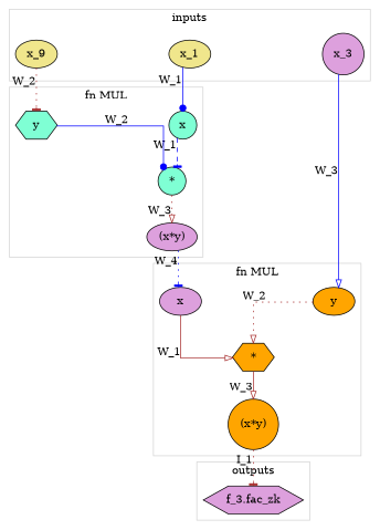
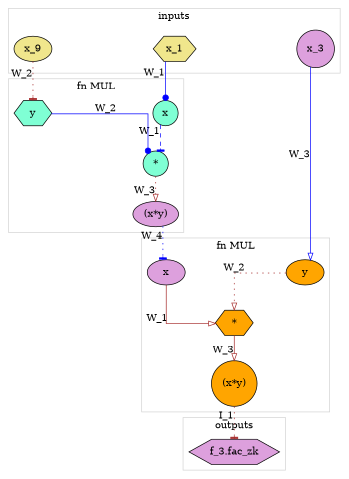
  digraph {
    forcelabels=true
    nodesep=2.0
    splines=ortho
    node [fillcolor=plum shape=ellipse style=filled]
    edge [arrowhead=onormal color=brown style=solid xlabel=W_1]
    n1 [label=x]
    n2 [fillcolor=orange label="*" shape=hexagon]
    n3 [fillcolor=orange label="(x*y)" shape=circle]
    n4 [fillcolor=orange label=y]
    n5 [label="f_3.fac_zk" shape=hexagon]
-   n6 [fillcolor=khaki label=x_1]
+   n6 [fillcolor=khaki label=x_1 shape=hexagon]
    n7 [fillcolor=khaki label=x_9]
    n8 [label=x_3 shape=circle]
    n9 [fillcolor=aquamarine label=x shape=circle]
    n10 [fillcolor=aquamarine label="*" shape=circle]
    n11 [label="(x*y)"]
    n12 [fillcolor=aquamarine label=y shape=hexagon]
    subgraph cluster_1 {
      color=lightgray
      label="fn MUL"
      n1
      n2
      n3
      n4
    }
    subgraph cluster_2 {
      color=lightgray
      label=outputs
      n5
    }
    subgraph cluster_3 {
      color=lightgray
      label=inputs
      n6
      n7
      n8
    }
    subgraph cluster_4 {
      color=lightgray
      label="fn MUL"
      n9
      n10
      n11
      n12
    }
    n1 -> n2
    n2 -> n3 [xlabel=W_3]
    n3 -> n5 [arrowhead=tee style=dotted xlabel=I_1]
    n4 -> n2 [style=dotted xlabel=W_2]
    n6 -> n9 [arrowhead=dot color=blue]
    n7 -> n12 [arrowhead=tee style=dotted xlabel=W_2]
    n8 -> n4 [color=blue xlabel=W_3]
    n9 -> n10 [arrowhead=tee color=blue style=dashed]
    n10 -> n11 [style=dotted xlabel=W_3]
    n11 -> n1 [arrowhead=tee color=blue style=dotted xlabel=W_4]
    n12 -> n10 [arrowhead=dot color=blue xlabel=W_2]
  }
